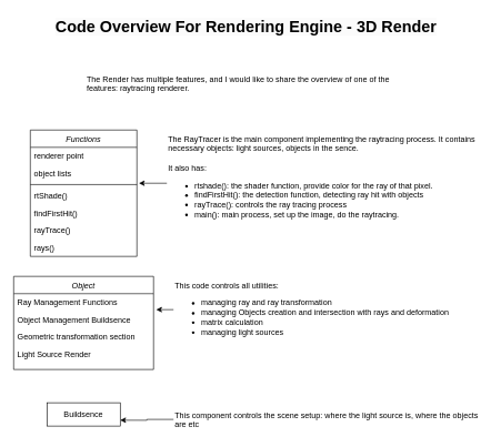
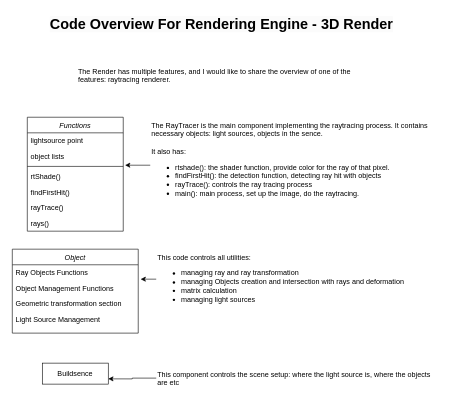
  <mxCell id="0" />
  <mxCell id="1" parent="0" />
  <mxCell id="2" value="Functions" style="swimlane;fontStyle=2;align=center;verticalAlign=top;childLayout=stackLayout;horizontal=1;startSize=26;horizontalStack=0;resizeParent=1;resizeLast=0;collapsible=1;marginBottom=0;rounded=0;shadow=0;strokeWidth=1;" parent="1" vertex="1"><mxGeometry x="45" y="195" width="160" height="190" as="geometry"><mxRectangle x="230" y="140" width="160" height="26" as="alternateBounds" /></mxGeometry></mxCell>
- <mxCell id="3" value="renderer point" style="text;align=left;verticalAlign=top;spacingLeft=4;spacingRight=4;overflow=hidden;rotatable=0;points=[[0,0.5],[1,0.5]];portConstraint=eastwest;" parent="2" vertex="1"><mxGeometry y="26" width="160" height="26" as="geometry" /></mxCell>
+ <mxCell id="3" value="lightsource point" style="text;align=left;verticalAlign=top;spacingLeft=4;spacingRight=4;overflow=hidden;rotatable=0;points=[[0,0.5],[1,0.5]];portConstraint=eastwest;" parent="2" vertex="1"><mxGeometry y="26" width="160" height="26" as="geometry" /></mxCell>
  <mxCell id="4" value="object lists" style="text;align=left;verticalAlign=top;spacingLeft=4;spacingRight=4;overflow=hidden;rotatable=0;points=[[0,0.5],[1,0.5]];portConstraint=eastwest;rounded=0;shadow=0;html=0;" parent="2" vertex="1"><mxGeometry y="52" width="160" height="26" as="geometry" /></mxCell>
  <mxCell id="5" value="" style="line;html=1;strokeWidth=1;align=left;verticalAlign=middle;spacingTop=-1;spacingLeft=3;spacingRight=3;rotatable=0;labelPosition=right;points=[];portConstraint=eastwest;" parent="2" vertex="1"><mxGeometry y="78" width="160" height="8" as="geometry" /></mxCell>
  <mxCell id="6" value="rtShade()" style="text;align=left;verticalAlign=top;spacingLeft=4;spacingRight=4;overflow=hidden;rotatable=0;points=[[0,0.5],[1,0.5]];portConstraint=eastwest;" parent="2" vertex="1"><mxGeometry y="86" width="160" height="26" as="geometry" /></mxCell>
  <mxCell id="7" value="findFirstHit()" style="text;align=left;verticalAlign=top;spacingLeft=4;spacingRight=4;overflow=hidden;rotatable=0;points=[[0,0.5],[1,0.5]];portConstraint=eastwest;" vertex="1" parent="2"><mxGeometry y="112" width="160" height="26" as="geometry" /></mxCell>
  <mxCell id="8" value="rayTrace()" style="text;align=left;verticalAlign=top;spacingLeft=4;spacingRight=4;overflow=hidden;rotatable=0;points=[[0,0.5],[1,0.5]];portConstraint=eastwest;" vertex="1" parent="2"><mxGeometry y="138" width="160" height="26" as="geometry" /></mxCell>
  <mxCell id="9" value="rays()" style="text;align=left;verticalAlign=top;spacingLeft=4;spacingRight=4;overflow=hidden;rotatable=0;points=[[0,0.5],[1,0.5]];portConstraint=eastwest;" vertex="1" parent="2"><mxGeometry y="164" width="160" height="26" as="geometry" /></mxCell>
  <mxCell id="10" value="&lt;div style=&quot;&quot;&gt;The RayTracer is the main component implementing the raytracing process. It contains necessary objects: light sources, objects in the sence.&lt;/div&gt;&lt;div style=&quot;&quot;&gt;&lt;br&gt;&lt;/div&gt;&lt;div style=&quot;&quot;&gt;It also has:&lt;/div&gt;&lt;div style=&quot;&quot;&gt;&lt;ul&gt;&lt;li&gt;rtshade(): the shader function, provide color for the ray of that pixel.&lt;/li&gt;&lt;li&gt;findFirstHit(): the detection function, detecting ray hit with objects&lt;/li&gt;&lt;li&gt;rayTrace(): controls the ray tracing process&lt;/li&gt;&lt;li&gt;main(): main process, set up the image, do the raytracing.&lt;/li&gt;&lt;/ul&gt;&lt;/div&gt;" style="text;strokeColor=none;align=left;fillColor=none;html=1;verticalAlign=top;whiteSpace=wrap;rounded=0;" vertex="1" parent="1"><mxGeometry x="250" y="195" width="470" height="160" as="geometry" /></mxCell>
  <mxCell id="11" value="&lt;span style=&quot;color: rgb(0, 0, 0); font-family: Helvetica; font-size: 24px; font-style: normal; font-variant-ligatures: normal; font-variant-caps: normal; font-weight: 700; letter-spacing: normal; orphans: 2; text-align: center; text-indent: 0px; text-transform: none; widows: 2; word-spacing: 0px; -webkit-text-stroke-width: 0px; background-color: rgb(251, 251, 251); text-decoration-thickness: initial; text-decoration-style: initial; text-decoration-color: initial; float: none; display: inline !important;&quot;&gt;Code Overview For Rendering Engine - 3D Render&lt;/span&gt;" style="text;whiteSpace=wrap;html=1;" vertex="1" parent="1"><mxGeometry x="81" y="20" width="586" height="40" as="geometry" /></mxCell>
  <mxCell id="12" value="&lt;div style=&quot;&quot;&gt;The Render has multiple features, and I would like to share the overview of one of the features: raytracing renderer.&lt;/div&gt;" style="text;strokeColor=none;align=left;fillColor=none;html=1;verticalAlign=top;whiteSpace=wrap;rounded=0;" vertex="1" parent="1"><mxGeometry x="128" y="105" width="491" height="60" as="geometry" /></mxCell>
  <mxCell id="13" value="Object" style="swimlane;fontStyle=2;align=center;verticalAlign=top;childLayout=stackLayout;horizontal=1;startSize=26;horizontalStack=0;resizeParent=1;resizeLast=0;collapsible=1;marginBottom=0;rounded=0;shadow=0;strokeWidth=1;" vertex="1" parent="1"><mxGeometry x="20" y="415" width="210" height="140" as="geometry"><mxRectangle x="230" y="140" width="160" height="26" as="alternateBounds" /></mxGeometry></mxCell>
- <mxCell id="14" value="Ray Management Functions" style="text;align=left;verticalAlign=top;spacingLeft=4;spacingRight=4;overflow=hidden;rotatable=0;points=[[0,0.5],[1,0.5]];portConstraint=eastwest;" vertex="1" parent="13"><mxGeometry y="26" width="210" height="26" as="geometry" /></mxCell>
- <mxCell id="15" value="Object Management Buildsence" style="text;align=left;verticalAlign=top;spacingLeft=4;spacingRight=4;overflow=hidden;rotatable=0;points=[[0,0.5],[1,0.5]];portConstraint=eastwest;" vertex="1" parent="13"><mxGeometry y="52" width="210" height="26" as="geometry" /></mxCell>
+ <mxCell id="14" value="Ray Objects Functions" style="text;align=left;verticalAlign=top;spacingLeft=4;spacingRight=4;overflow=hidden;rotatable=0;points=[[0,0.5],[1,0.5]];portConstraint=eastwest;" vertex="1" parent="13"><mxGeometry y="26" width="210" height="26" as="geometry" /></mxCell>
+ <mxCell id="15" value="Object Management Functions" style="text;align=left;verticalAlign=top;spacingLeft=4;spacingRight=4;overflow=hidden;rotatable=0;points=[[0,0.5],[1,0.5]];portConstraint=eastwest;" vertex="1" parent="13"><mxGeometry y="52" width="210" height="26" as="geometry" /></mxCell>
  <mxCell id="16" value="Geometric transformation section" style="text;align=left;verticalAlign=top;spacingLeft=4;spacingRight=4;overflow=hidden;rotatable=0;points=[[0,0.5],[1,0.5]];portConstraint=eastwest;" vertex="1" parent="13"><mxGeometry y="78" width="210" height="26" as="geometry" /></mxCell>
- <mxCell id="17" value="Light Source Render" style="text;align=left;verticalAlign=top;spacingLeft=4;spacingRight=4;overflow=hidden;rotatable=0;points=[[0,0.5],[1,0.5]];portConstraint=eastwest;" vertex="1" parent="13"><mxGeometry y="104" width="210" height="26" as="geometry" /></mxCell>
+ <mxCell id="17" value="Light Source Management" style="text;align=left;verticalAlign=top;spacingLeft=4;spacingRight=4;overflow=hidden;rotatable=0;points=[[0,0.5],[1,0.5]];portConstraint=eastwest;" vertex="1" parent="13"><mxGeometry y="104" width="210" height="26" as="geometry" /></mxCell>
  <mxCell id="18" value="Buildsence" style="html=1;whiteSpace=wrap;" vertex="1" parent="1"><mxGeometry x="70" y="605" width="110" height="35" as="geometry" /></mxCell>
  <mxCell id="19" value="&lt;div style=&quot;&quot;&gt;This code controls all utilities:&lt;/div&gt;&lt;div style=&quot;&quot;&gt;&lt;ul&gt;&lt;li&gt;managing ray and ray transformation&lt;/li&gt;&lt;li&gt;managing Objects creation and intersection with rays and deformation&lt;/li&gt;&lt;li&gt;matrix calculation&lt;/li&gt;&lt;li&gt;managing light sources&lt;/li&gt;&lt;/ul&gt;&lt;/div&gt;" style="text;strokeColor=none;align=left;fillColor=none;html=1;verticalAlign=top;whiteSpace=wrap;rounded=0;" vertex="1" parent="1"><mxGeometry x="260" y="415" width="470" height="100" as="geometry" /></mxCell>
  <mxCell id="20" style="edgeStyle=orthogonalEdgeStyle;rounded=0;orthogonalLoop=1;jettySize=auto;html=1;exitX=0;exitY=0.5;exitDx=0;exitDy=0;entryX=1;entryY=0.75;entryDx=0;entryDy=0;" edge="1" parent="1" source="21" target="18"><mxGeometry relative="1" as="geometry" /></mxCell>
  <mxCell id="21" value="&lt;div style=&quot;&quot;&gt;This component controls the scene setup: where the light source is, where the objects are etc&lt;/div&gt;" style="text;strokeColor=none;align=left;fillColor=none;html=1;verticalAlign=top;whiteSpace=wrap;rounded=0;" vertex="1" parent="1"><mxGeometry x="260" y="610" width="470" height="40" as="geometry" /></mxCell>
  <mxCell id="22" style="edgeStyle=orthogonalEdgeStyle;rounded=0;orthogonalLoop=1;jettySize=auto;html=1;exitX=0;exitY=0.5;exitDx=0;exitDy=0;entryX=1.019;entryY=1.077;entryDx=0;entryDy=0;entryPerimeter=0;" edge="1" parent="1" source="10" target="4"><mxGeometry relative="1" as="geometry" /></mxCell>
  <mxCell id="23" style="edgeStyle=orthogonalEdgeStyle;rounded=0;orthogonalLoop=1;jettySize=auto;html=1;exitX=0;exitY=0.5;exitDx=0;exitDy=0;entryX=1.019;entryY=-0.115;entryDx=0;entryDy=0;entryPerimeter=0;" edge="1" parent="1" source="19" target="15"><mxGeometry relative="1" as="geometry" /></mxCell>
